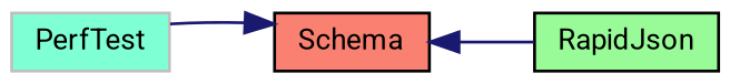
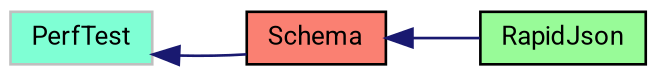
  digraph {
    fontname=Roboto
    rankdir=LR
    node [color=black fontname=Roboto fontsize=10 shape=record style=filled]
    edge [color=midnightblue dir=back fontname=Roboto fontsize=10 labelfontname=Helvetica labelfontsize=10 style=solid]
    n1 [color=grey75 fillcolor=aquamarine height=0.2 label=PerfTest width=0.4]
    n2 [fillcolor=salmon height=0.2 label=Schema width=0.4]
    n3 [fillcolor=palegreen height=0.2 label=RapidJson width=0.4]
-   n2 -> n1
+   n1 -> n2
    n2 -> n3
  }
